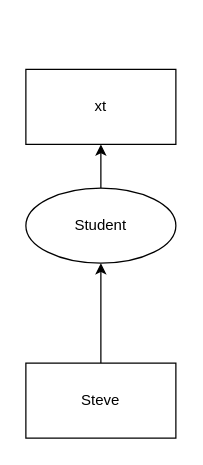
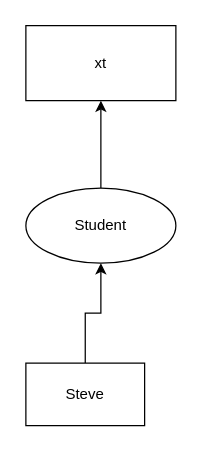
  <mxCell id="0" />
  <mxCell id="1" parent="0" />
  <mxCell id="2" value="" style="edgeStyle=orthogonalEdgeStyle;rounded=0;orthogonalLoop=1;jettySize=auto;html=1;" edge="1" parent="1" source="3" target="5"><mxGeometry relative="1" as="geometry" /></mxCell>
- <mxCell id="3" value="Steve" style="rounded=0;whiteSpace=wrap;html=1;" vertex="1" parent="1"><mxGeometry x="20" y="290" width="120" height="60" as="geometry" /></mxCell>
+ <mxCell id="3" value="Steve" style="rounded=0;whiteSpace=wrap;html=1;" vertex="1" parent="1"><mxGeometry x="20" y="290" width="95" height="50" as="geometry" /></mxCell>
  <mxCell id="4" value="" style="edgeStyle=orthogonalEdgeStyle;rounded=0;orthogonalLoop=1;jettySize=auto;html=1;" edge="1" parent="1" source="5" target="6"><mxGeometry relative="1" as="geometry" /></mxCell>
  <mxCell id="5" value="Student" style="ellipse;whiteSpace=wrap;html=1;" vertex="1" parent="1"><mxGeometry x="20" y="150" width="120" height="60" as="geometry" /></mxCell>
- <mxCell id="6" value="xt" style="rounded=0;whiteSpace=wrap;html=1;" vertex="1" parent="1"><mxGeometry x="20" y="55" width="120" height="60" as="geometry" /></mxCell>
+ <mxCell id="6" value="xt" style="rounded=0;whiteSpace=wrap;html=1;" vertex="1" parent="1"><mxGeometry x="20" y="20" width="120" height="60" as="geometry" /></mxCell>
